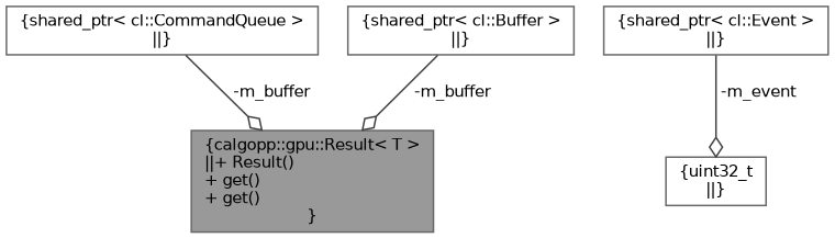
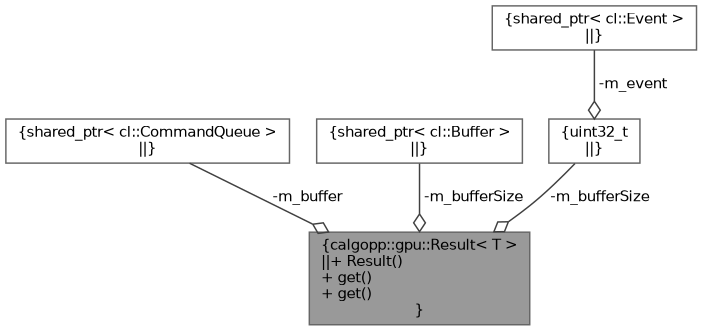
  digraph {
    node [color=gray40 fillcolor=white fontname=Helvetica fontsize=10 shape=box style=filled]
    edge [arrowhead=odiamond color=grey25 fontname=Helvetica fontsize=10 labelfontname=Helvetica labelfontsize=10 style=solid]
    n1 [fillcolor=grey60 fontcolor=black height=0.2 label="{calgopp::gpu::Result\< T \>\n||+ Result()\l+ get()\l+ get()\l}" width=0.4]
    n2 [height=0.2 label="{shared_ptr\< cl::CommandQueue \>\n||}" width=0.4]
    n3 [height=0.2 label="{shared_ptr\< cl::Buffer \>\n||}" width=0.4]
    n4 [height=0.2 label="{shared_ptr\< cl::Event \>\n||}" width=0.4]
    n5 [height=0.2 label="{uint32_t\n||}" width=0.4]
    n2 -> n1 [label=" -m_buffer"]
-   n3 -> n1 [label=" -m_buffer"]
+   n3 -> n1 [label=" -m_bufferSize"]
    n4 -> n5 [label=" -m_event"]
+   n5 -> n1 [label=" -m_bufferSize"]
  }
